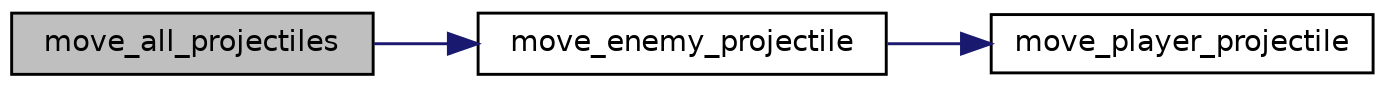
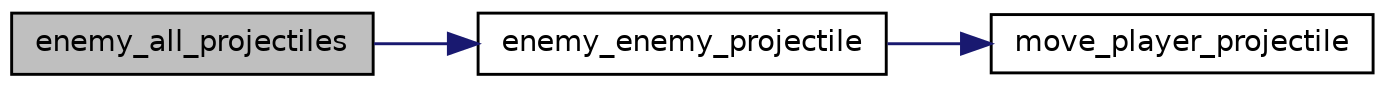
  digraph {
    rankdir=LR
    node [color=black fillcolor=white fontname=Helvetica fontsize=10 shape=record style=filled]
    edge [color=midnightblue fontname=Helvetica fontsize=10 labelfontname=Helvetica labelfontsize=10 style=solid]
-   n1 [fillcolor=grey75 fontcolor=black height=0.2 label=move_all_projectiles width=0.4]
-   n2 [height=0.2 label=move_enemy_projectile width=0.4]
+   n1 [fillcolor=grey75 fontcolor=black height=0.2 label=enemy_all_projectiles width=0.4]
+   n2 [height=0.2 label=enemy_enemy_projectile width=0.4]
    n3 [height=0.2 label=move_player_projectile width=0.4]
    n1 -> n2
    n2 -> n3
  }
